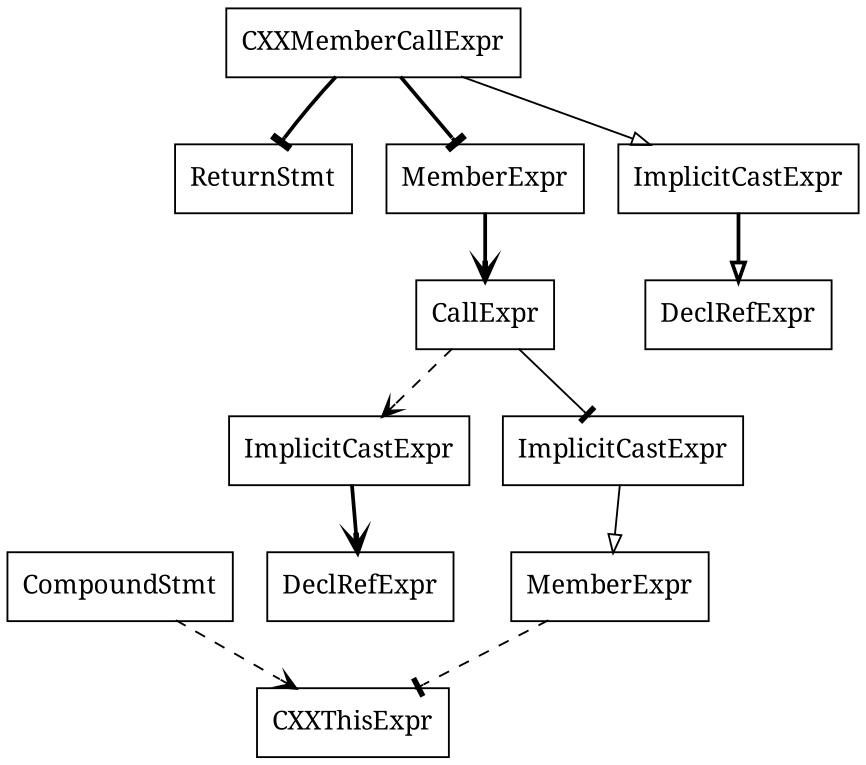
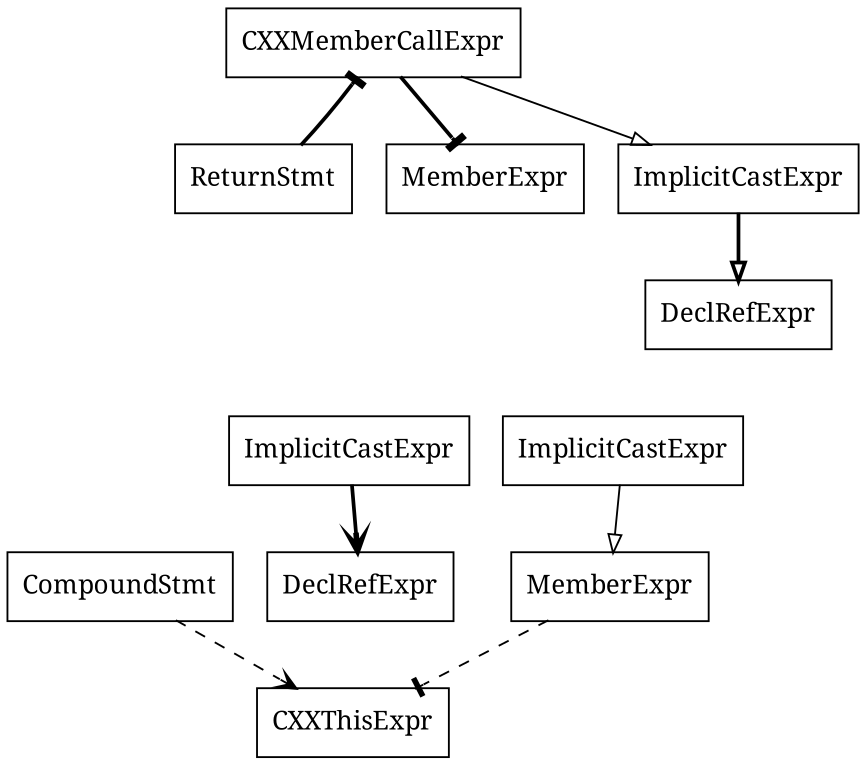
  digraph {
    fontname="Noto Serif"
    node [fontname="Noto Serif" shape=record]
    edge [arrowhead=vee fontname="Noto Serif" style=bold]
    n1 [label="{CompoundStmt}"]
    n2 [label="{CXXThisExpr}"]
    n3 [label="{ReturnStmt}"]
    n4 [label="{CXXMemberCallExpr}"]
    n5 [label="{MemberExpr}"]
    n6 [label="{ImplicitCastExpr}"]
-   n7 [label="{CallExpr}"]
    n8 [label="{DeclRefExpr}"]
    n9 [label="{ImplicitCastExpr}"]
    n10 [label="{ImplicitCastExpr}"]
    n11 [label="{DeclRefExpr}"]
    n12 [label="{MemberExpr}"]
    n1 -> n2 [style=dashed]
-   n4 -> n3 [arrowhead=tee]
+   n3 -> n4 [arrowhead=tee]
    n4 -> n5 [arrowhead=tee]
    n4 -> n6 [arrowhead=onormal style=solid]
-   n5 -> n7
    n6 -> n8 [arrowhead=onormal]
-   n7 -> n9 [style=dashed]
-   n7 -> n10 [arrowhead=tee style=solid]
    n9 -> n11
    n10 -> n12 [arrowhead=onormal style=solid]
    n12 -> n2 [arrowhead=tee style=dashed]
  }
